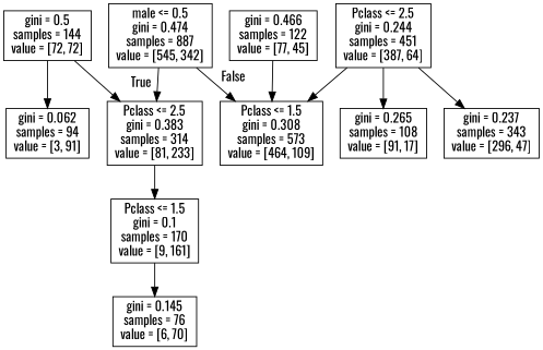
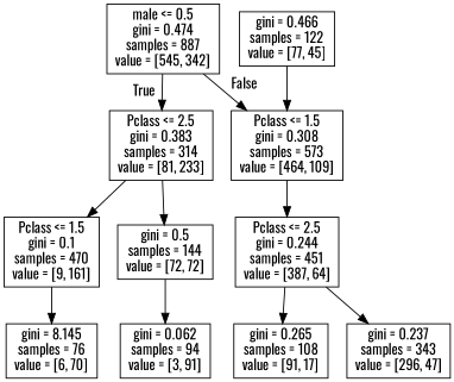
  digraph {
    fontname=Oswald
    node [fontname=Oswald shape=box]
    edge [fontname=Oswald]
    n1 [label="male <= 0.5\ngini = 0.474\nsamples = 887\nvalue = [545, 342]"]
    n2 [label="Pclass <= 2.5\ngini = 0.383\nsamples = 314\nvalue = [81, 233]"]
    n3 [label="Pclass <= 1.5\ngini = 0.308\nsamples = 573\nvalue = [464, 109]"]
-   n4 [label="Pclass <= 1.5\ngini = 0.1\nsamples = 170\nvalue = [9, 161]"]
+   n4 [label="Pclass <= 1.5\ngini = 0.1\nsamples = 470\nvalue = [9, 161]"]
    n5 [label="gini = 0.5\nsamples = 144\nvalue = [72, 72]"]
    n6 [label="Pclass <= 2.5\ngini = 0.244\nsamples = 451\nvalue = [387, 64]"]
-   n7 [label="gini = 0.145\nsamples = 76\nvalue = [6, 70]"]
+   n7 [label="gini = 8.145\nsamples = 76\nvalue = [6, 70]"]
    n8 [label="gini = 0.062\nsamples = 94\nvalue = [3, 91]"]
    n9 [label="gini = 0.466\nsamples = 122\nvalue = [77, 45]"]
    n10 [label="gini = 0.265\nsamples = 108\nvalue = [91, 17]"]
    n11 [label="gini = 0.237\nsamples = 343\nvalue = [296, 47]"]
    n1 -> n2 [headlabel=True labelangle=45 labeldistance=2.5]
    n1 -> n3 [headlabel=False labelangle=-45 labeldistance=2.5]
    n2 -> n4
-   n5 -> n2
-   n6 -> n3
+   n2 -> n5
+   n3 -> n6
    n4 -> n7
    n5 -> n8
    n6 -> n10
    n6 -> n11
    n9 -> n3
  }
